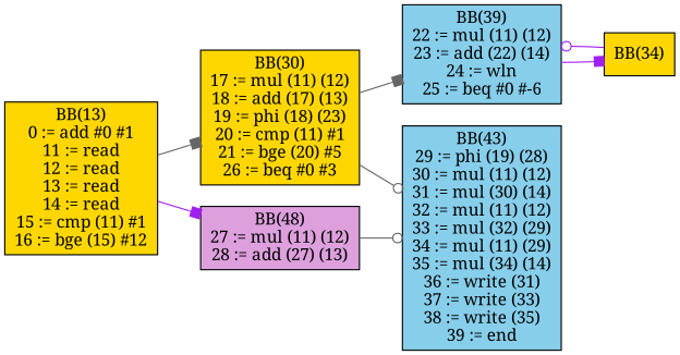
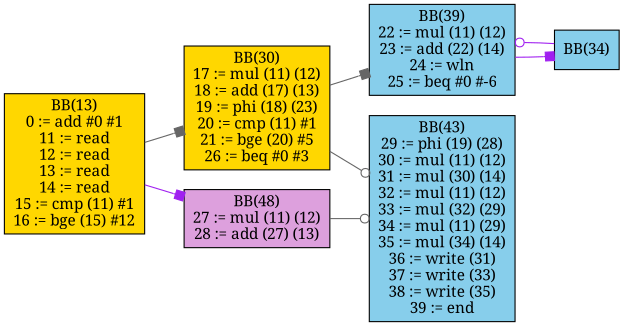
  digraph {
    rankdir=LR
    fontname="Noto Serif"
    node [shape=box style=filled fillcolor=skyblue fontname="Noto Serif"]
    edge [color=gray40 arrowhead=box fontname="Noto Serif"]
    n1 [label="BB(13)\n0 := add #0 #1\n11 := read\n12 := read\n13 := read\n14 := read\n15 := cmp (11) #1\n16 := bge (15) #12\n" fillcolor=gold]
    n2 [label="BB(30)\n17 := mul (11) (12)\n18 := add (17) (13)\n19 := phi (18) (23)\n20 := cmp (11) #1\n21 := bge (20) #5\n26 := beq #0 #3\n" fillcolor=gold]
    n3 [label="BB(48)\n27 := mul (11) (12)\n28 := add (27) (13)\n" fillcolor=plum]
    n4 [label="BB(39)\n22 := mul (11) (12)\n23 := add (22) (14)\n24 := wln\n25 := beq #0 #-6\n"]
    n5 [label="BB(43)\n29 := phi (19) (28)\n30 := mul (11) (12)\n31 := mul (30) (14)\n32 := mul (11) (12)\n33 := mul (32) (29)\n34 := mul (11) (29)\n35 := mul (34) (14)\n36 := write (31)\n37 := write (33)\n38 := write (35)\n39 := end\n"]
-   n6 [label="BB(34)\n" fillcolor=gold]
+   n6 [label="BB(34)\n"]
    n1 -> n2
    n1 -> n3 [color=purple]
    n2 -> n4
    n2 -> n5 [arrowhead=odot]
    n3 -> n5 [arrowhead=odot]
    n4 -> n6 [color=purple]
    n6 -> n4 [color=purple arrowhead=odot]
  }
